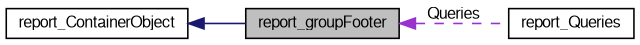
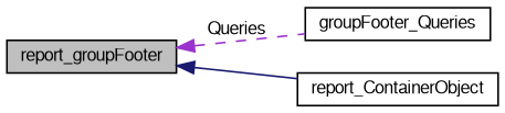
  digraph {
    rankdir=LR
    node [color=black fillcolor=white fontname=FreeSans fontsize=10 shape=record style=filled]
    edge [dir=back fontname=FreeSans fontsize=10 labelfontname=FreeSans labelfontsize=10]
    n1 [fillcolor=grey75 fontcolor=black height=0.2 label=report_groupFooter width=0.4]
-   n2 [height=0.2 label=report_Queries width=0.4]
+   n2 [height=0.2 label=groupFooter_Queries width=0.4]
    n3 [height=0.2 label=report_ContainerObject width=0.4]
    n1 -> n2 [color=darkorchid3 label=Queries style=dashed]
-   n3 -> n1 [color=midnightblue style=solid]
+   n1 -> n3 [color=midnightblue style=solid]
  }
